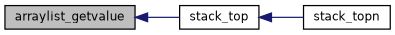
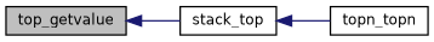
  digraph {
    rankdir=LR
    node [color=black fillcolor=white fontname=Helvetica fontsize=10 shape=record style=filled]
    edge [color=midnightblue dir=back fontname=Helvetica fontsize=10 labelfontname=Helvetica labelfontsize=10 style=solid]
-   n1 [fillcolor=grey75 fontcolor=black height=0.2 label=arraylist_getvalue width=0.4]
+   n1 [fillcolor=grey75 fontcolor=black height=0.2 label=top_getvalue width=0.4]
    n2 [height=0.2 label=stack_top width=0.4]
-   n3 [height=0.2 label=stack_topn width=0.4]
+   n3 [height=0.2 label=topn_topn width=0.4]
    n1 -> n2
    n2 -> n3
  }
